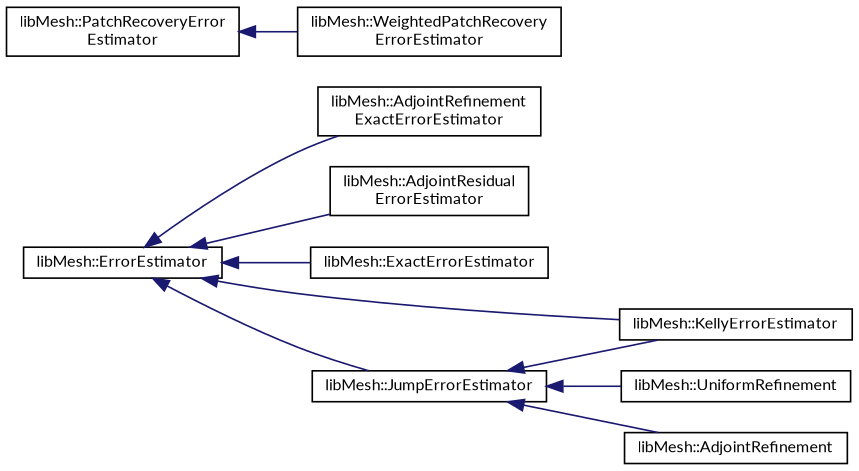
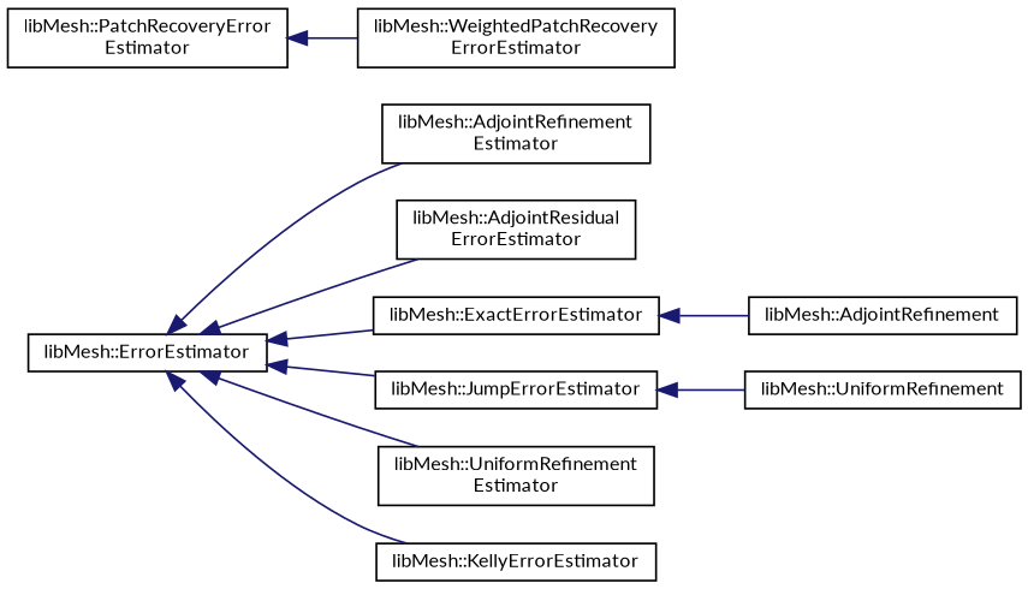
  digraph {
    fontname=Lato
    rankdir=LR
    node [color=black fillcolor=white fontname=Lato fontsize=10 shape=record style=filled]
    edge [color=midnightblue dir=back fontname=Lato fontsize=10 labelfontname=Helvetica labelfontsize=10 style=solid]
    n1 [height=0.2 label="libMesh::ErrorEstimator" width=0.4]
-   n2 [height=0.2 label="libMesh::AdjointRefinement\lExactErrorEstimator" width=0.4]
+   n2 [height=0.2 label="libMesh::AdjointRefinement\lEstimator" width=0.4]
    n3 [height=0.2 label="libMesh::AdjointResidual\lErrorEstimator" width=0.4]
    n4 [height=0.2 label="libMesh::ExactErrorEstimator" width=0.4]
    n5 [height=0.2 label="libMesh::JumpErrorEstimator" width=0.4]
+   n6 [height=0.2 label="libMesh::UniformRefinement\lEstimator" width=0.4]
    n7 [height=0.2 label="libMesh::KellyErrorEstimator" width=0.4]
    n8 [height=0.2 label="libMesh::UniformRefinement" width=0.4]
    n9 [height=0.2 label="libMesh::AdjointRefinement" width=0.4]
    n10 [height=0.2 label="libMesh::PatchRecoveryError\lEstimator" width=0.4]
    n11 [height=0.2 label="libMesh::WeightedPatchRecovery\lErrorEstimator" width=0.4]
    n1 -> n2
    n1 -> n3
    n1 -> n4
    n1 -> n5
+   n1 -> n6
    n1 -> n7
-   n5 -> n7
    n5 -> n8
-   n5 -> n9
+   n4 -> n9
    n10 -> n11
  }
